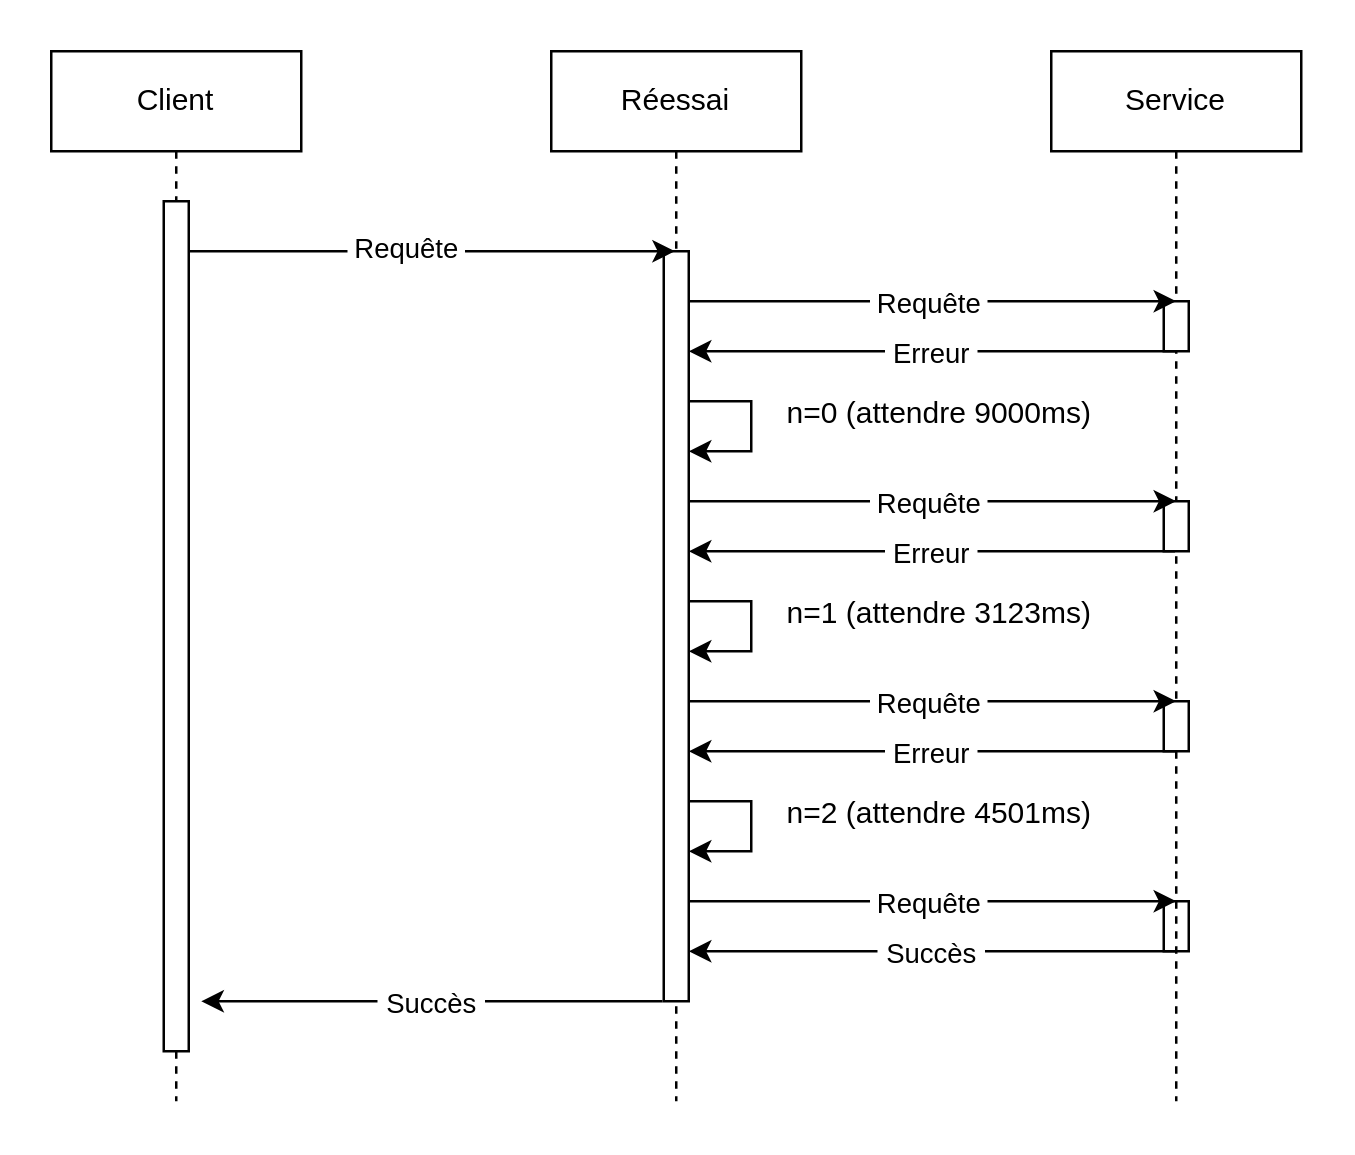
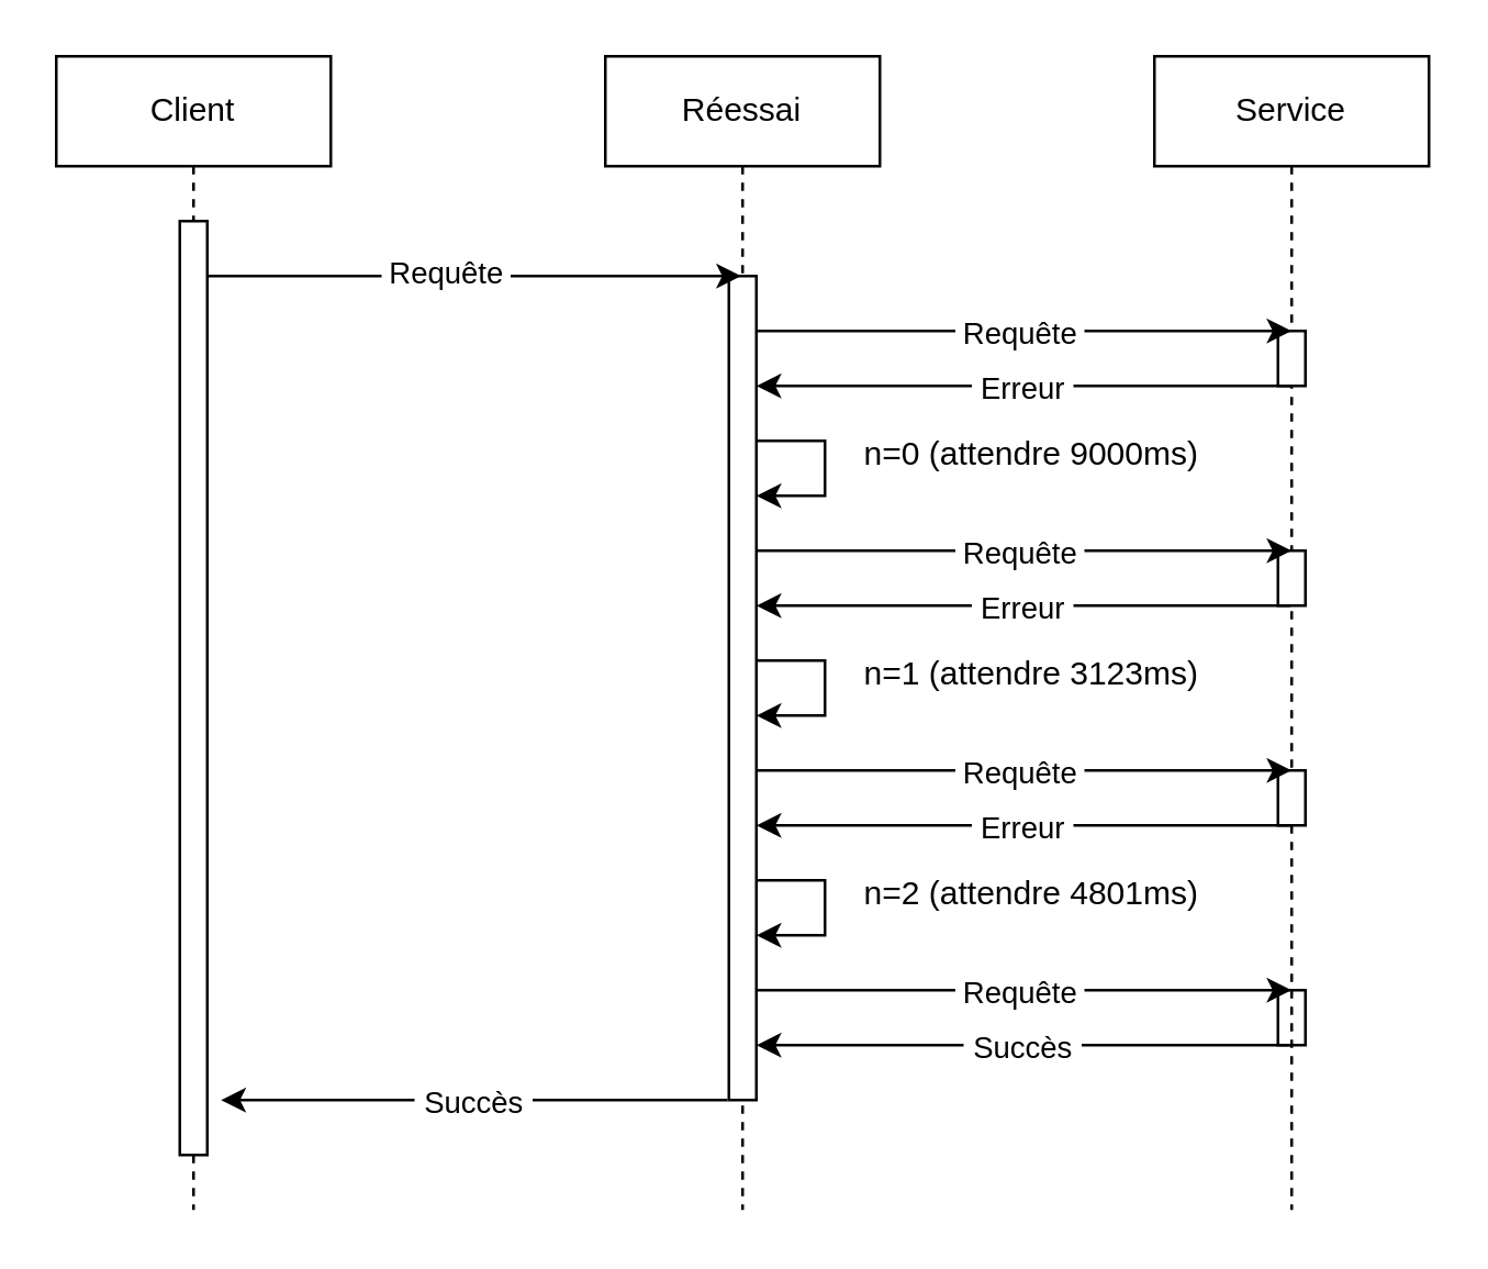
  <mxCell id="0" />
  <mxCell id="1" parent="0" />
  <mxCell id="2" value="Client" style="shape=umlLifeline;perimeter=lifelinePerimeter;whiteSpace=wrap;html=1;container=1;dropTarget=0;collapsible=0;recursiveResize=0;outlineConnect=0;portConstraint=eastwest;newEdgeStyle={&quot;curved&quot;:0,&quot;rounded&quot;:0};" vertex="1" parent="1"><mxGeometry x="20" y="20" width="100" height="420" as="geometry" /></mxCell>
  <mxCell id="3" value="" style="html=1;points=[[0,0,0,0,5],[0,1,0,0,-5],[1,0,0,0,5],[1,1,0,0,-5]];perimeter=orthogonalPerimeter;outlineConnect=0;targetShapes=umlLifeline;portConstraint=eastwest;newEdgeStyle={&quot;curved&quot;:0,&quot;rounded&quot;:0};" vertex="1" parent="2"><mxGeometry x="45" y="60" width="10" height="340" as="geometry" /></mxCell>
  <mxCell id="4" value="Réessai" style="shape=umlLifeline;perimeter=lifelinePerimeter;whiteSpace=wrap;html=1;container=1;dropTarget=0;collapsible=0;recursiveResize=0;outlineConnect=0;portConstraint=eastwest;newEdgeStyle={&quot;curved&quot;:0,&quot;rounded&quot;:0};" vertex="1" parent="1"><mxGeometry x="220" y="20" width="100" height="420" as="geometry" /></mxCell>
  <mxCell id="5" value="" style="html=1;points=[[0,0,0,0,5],[0,1,0,0,-5],[1,0,0,0,5],[1,1,0,0,-5]];perimeter=orthogonalPerimeter;outlineConnect=0;targetShapes=umlLifeline;portConstraint=eastwest;newEdgeStyle={&quot;curved&quot;:0,&quot;rounded&quot;:0};" vertex="1" parent="4"><mxGeometry x="45" y="80" width="10" height="300" as="geometry" /></mxCell>
  <mxCell id="6" value="" style="endArrow=classic;html=1;rounded=0;" edge="1" parent="4" source="5" target="5"><mxGeometry width="50" height="50" relative="1" as="geometry"><mxPoint x="59.999" y="140" as="sourcePoint" /><mxPoint x="60" y="160" as="targetPoint" /><Array as="points"><mxPoint x="80" y="140" /><mxPoint x="80" y="160" /></Array></mxGeometry></mxCell>
  <mxCell id="7" value="" style="html=1;points=[[0,0,0,0,5],[0,1,0,0,-5],[1,0,0,0,5],[1,1,0,0,-5]];perimeter=orthogonalPerimeter;outlineConnect=0;targetShapes=umlLifeline;portConstraint=eastwest;newEdgeStyle={&quot;curved&quot;:0,&quot;rounded&quot;:0};" vertex="1" parent="4"><mxGeometry x="245" y="340" width="10" height="20" as="geometry" /></mxCell>
  <mxCell id="8" value="" style="endArrow=classic;html=1;rounded=0;" edge="1" parent="4"><mxGeometry width="50" height="50" relative="1" as="geometry"><mxPoint x="55" y="340" as="sourcePoint" /><mxPoint x="250" y="340" as="targetPoint" /></mxGeometry></mxCell>
  <mxCell id="9" value="&amp;nbsp;Requête&amp;nbsp;" style="edgeLabel;html=1;align=center;verticalAlign=middle;resizable=0;points=[];" vertex="1" connectable="0" parent="8"><mxGeometry x="-0.023" relative="1" as="geometry"><mxPoint as="offset" /></mxGeometry></mxCell>
  <mxCell id="10" value="" style="endArrow=classic;html=1;rounded=0;" edge="1" parent="4"><mxGeometry width="50" height="50" relative="1" as="geometry"><mxPoint x="249.5" y="360" as="sourcePoint" /><mxPoint x="55" y="360" as="targetPoint" /></mxGeometry></mxCell>
  <mxCell id="11" value="&amp;nbsp;Succès&amp;nbsp;" style="edgeLabel;html=1;align=center;verticalAlign=middle;resizable=0;points=[];" vertex="1" connectable="0" parent="10"><mxGeometry x="0.004" relative="1" as="geometry"><mxPoint as="offset" /></mxGeometry></mxCell>
  <mxCell id="12" value="Service" style="shape=umlLifeline;perimeter=lifelinePerimeter;whiteSpace=wrap;html=1;container=1;dropTarget=0;collapsible=0;recursiveResize=0;outlineConnect=0;portConstraint=eastwest;newEdgeStyle={&quot;curved&quot;:0,&quot;rounded&quot;:0};" vertex="1" parent="1"><mxGeometry x="420" y="20" width="100" height="420" as="geometry" /></mxCell>
  <mxCell id="13" value="" style="html=1;points=[[0,0,0,0,5],[0,1,0,0,-5],[1,0,0,0,5],[1,1,0,0,-5]];perimeter=orthogonalPerimeter;outlineConnect=0;targetShapes=umlLifeline;portConstraint=eastwest;newEdgeStyle={&quot;curved&quot;:0,&quot;rounded&quot;:0};" vertex="1" parent="12"><mxGeometry x="45" y="100" width="10" height="20" as="geometry" /></mxCell>
  <mxCell id="14" value="" style="endArrow=classic;html=1;rounded=0;" edge="1" parent="1"><mxGeometry width="50" height="50" relative="1" as="geometry"><mxPoint x="75" y="100" as="sourcePoint" /><mxPoint x="269.5" y="100" as="targetPoint" /></mxGeometry></mxCell>
  <mxCell id="15" value="&amp;nbsp;Requête&amp;nbsp;" style="edgeLabel;html=1;align=center;verticalAlign=middle;resizable=0;points=[];" vertex="1" connectable="0" parent="14"><mxGeometry x="-0.116" y="2" relative="1" as="geometry"><mxPoint as="offset" /></mxGeometry></mxCell>
  <mxCell id="16" value="" style="endArrow=classic;html=1;rounded=0;" edge="1" parent="1" source="5"><mxGeometry width="50" height="50" relative="1" as="geometry"><mxPoint x="280" y="120" as="sourcePoint" /><mxPoint x="470" y="120" as="targetPoint" /></mxGeometry></mxCell>
  <mxCell id="17" value="&amp;nbsp;Requête&amp;nbsp;" style="edgeLabel;html=1;align=center;verticalAlign=middle;resizable=0;points=[];" vertex="1" connectable="0" parent="16"><mxGeometry x="-0.023" relative="1" as="geometry"><mxPoint as="offset" /></mxGeometry></mxCell>
  <mxCell id="18" value="" style="endArrow=classic;html=1;rounded=0;" edge="1" parent="1"><mxGeometry width="50" height="50" relative="1" as="geometry"><mxPoint x="469.5" y="140" as="sourcePoint" /><mxPoint x="275" y="140" as="targetPoint" /></mxGeometry></mxCell>
  <mxCell id="19" value="&amp;nbsp;Erreur&amp;nbsp;" style="edgeLabel;html=1;align=center;verticalAlign=middle;resizable=0;points=[];" vertex="1" connectable="0" parent="18"><mxGeometry x="0.004" relative="1" as="geometry"><mxPoint as="offset" /></mxGeometry></mxCell>
  <mxCell id="20" value="&lt;font style=&quot;font-size: 12px;&quot;&gt;n=0 (attendre 9000ms)&lt;/font&gt;" style="text;html=1;align=center;verticalAlign=middle;resizable=0;points=[];autosize=1;strokeColor=none;fillColor=none;" vertex="1" parent="1"><mxGeometry x="300" y="150" width="150" height="30" as="geometry" /></mxCell>
  <mxCell id="21" value="" style="endArrow=classic;html=1;rounded=0;" edge="1" parent="1"><mxGeometry width="50" height="50" relative="1" as="geometry"><mxPoint x="275" y="240" as="sourcePoint" /><mxPoint x="275" y="260" as="targetPoint" /><Array as="points"><mxPoint x="300" y="240" /><mxPoint x="300" y="260" /></Array></mxGeometry></mxCell>
  <mxCell id="22" value="" style="html=1;points=[[0,0,0,0,5],[0,1,0,0,-5],[1,0,0,0,5],[1,1,0,0,-5]];perimeter=orthogonalPerimeter;outlineConnect=0;targetShapes=umlLifeline;portConstraint=eastwest;newEdgeStyle={&quot;curved&quot;:0,&quot;rounded&quot;:0};" vertex="1" parent="1"><mxGeometry x="465" y="200" width="10" height="20" as="geometry" /></mxCell>
  <mxCell id="23" value="" style="endArrow=classic;html=1;rounded=0;" edge="1" parent="1"><mxGeometry width="50" height="50" relative="1" as="geometry"><mxPoint x="275" y="200" as="sourcePoint" /><mxPoint x="470" y="200" as="targetPoint" /></mxGeometry></mxCell>
  <mxCell id="24" value="&amp;nbsp;Requête&amp;nbsp;" style="edgeLabel;html=1;align=center;verticalAlign=middle;resizable=0;points=[];" vertex="1" connectable="0" parent="23"><mxGeometry x="-0.023" relative="1" as="geometry"><mxPoint as="offset" /></mxGeometry></mxCell>
  <mxCell id="25" value="" style="endArrow=classic;html=1;rounded=0;" edge="1" parent="1"><mxGeometry width="50" height="50" relative="1" as="geometry"><mxPoint x="469.5" y="220" as="sourcePoint" /><mxPoint x="275" y="220" as="targetPoint" /></mxGeometry></mxCell>
  <mxCell id="26" value="&amp;nbsp;Erreur&amp;nbsp;" style="edgeLabel;html=1;align=center;verticalAlign=middle;resizable=0;points=[];" vertex="1" connectable="0" parent="25"><mxGeometry x="0.004" relative="1" as="geometry"><mxPoint as="offset" /></mxGeometry></mxCell>
  <mxCell id="27" value="&lt;font style=&quot;font-size: 12px;&quot;&gt;n=1 (attendre 3123ms)&lt;/font&gt;" style="text;html=1;align=center;verticalAlign=middle;resizable=0;points=[];autosize=1;strokeColor=none;fillColor=none;" vertex="1" parent="1"><mxGeometry x="300" y="230" width="150" height="30" as="geometry" /></mxCell>
  <mxCell id="28" value="" style="endArrow=classic;html=1;rounded=0;" edge="1" parent="1"><mxGeometry width="50" height="50" relative="1" as="geometry"><mxPoint x="275" y="320" as="sourcePoint" /><mxPoint x="275" y="340" as="targetPoint" /><Array as="points"><mxPoint x="300" y="320" /><mxPoint x="300" y="340" /></Array></mxGeometry></mxCell>
  <mxCell id="29" value="" style="html=1;points=[[0,0,0,0,5],[0,1,0,0,-5],[1,0,0,0,5],[1,1,0,0,-5]];perimeter=orthogonalPerimeter;outlineConnect=0;targetShapes=umlLifeline;portConstraint=eastwest;newEdgeStyle={&quot;curved&quot;:0,&quot;rounded&quot;:0};" vertex="1" parent="1"><mxGeometry x="465" y="280" width="10" height="20" as="geometry" /></mxCell>
  <mxCell id="30" value="" style="endArrow=classic;html=1;rounded=0;" edge="1" parent="1"><mxGeometry width="50" height="50" relative="1" as="geometry"><mxPoint x="275" y="280" as="sourcePoint" /><mxPoint x="470" y="280" as="targetPoint" /></mxGeometry></mxCell>
  <mxCell id="31" value="&amp;nbsp;Requête&amp;nbsp;" style="edgeLabel;html=1;align=center;verticalAlign=middle;resizable=0;points=[];" vertex="1" connectable="0" parent="30"><mxGeometry x="-0.023" relative="1" as="geometry"><mxPoint as="offset" /></mxGeometry></mxCell>
  <mxCell id="32" value="" style="endArrow=classic;html=1;rounded=0;" edge="1" parent="1"><mxGeometry width="50" height="50" relative="1" as="geometry"><mxPoint x="469.5" y="300" as="sourcePoint" /><mxPoint x="275" y="300" as="targetPoint" /></mxGeometry></mxCell>
  <mxCell id="33" value="&amp;nbsp;Erreur&amp;nbsp;" style="edgeLabel;html=1;align=center;verticalAlign=middle;resizable=0;points=[];" vertex="1" connectable="0" parent="32"><mxGeometry x="0.004" relative="1" as="geometry"><mxPoint as="offset" /></mxGeometry></mxCell>
- <mxCell id="34" value="&lt;font style=&quot;font-size: 12px;&quot;&gt;n=2 (attendre 4501ms)&lt;/font&gt;" style="text;html=1;align=center;verticalAlign=middle;resizable=0;points=[];autosize=1;strokeColor=none;fillColor=none;" vertex="1" parent="1"><mxGeometry x="300" y="310" width="150" height="30" as="geometry" /></mxCell>
+ <mxCell id="34" value="&lt;font style=&quot;font-size: 12px;&quot;&gt;n=2 (attendre 4801ms)&lt;/font&gt;" style="text;html=1;align=center;verticalAlign=middle;resizable=0;points=[];autosize=1;strokeColor=none;fillColor=none;" vertex="1" parent="1"><mxGeometry x="300" y="310" width="150" height="30" as="geometry" /></mxCell>
  <mxCell id="35" value="" style="endArrow=classic;html=1;rounded=0;" edge="1" parent="1"><mxGeometry width="50" height="50" relative="1" as="geometry"><mxPoint x="264.5" y="400" as="sourcePoint" /><mxPoint x="80" y="400" as="targetPoint" /></mxGeometry></mxCell>
  <mxCell id="36" value="&amp;nbsp;Succès&amp;nbsp;" style="edgeLabel;html=1;align=center;verticalAlign=middle;resizable=0;points=[];" vertex="1" connectable="0" parent="35"><mxGeometry x="0.004" relative="1" as="geometry"><mxPoint as="offset" /></mxGeometry></mxCell>
